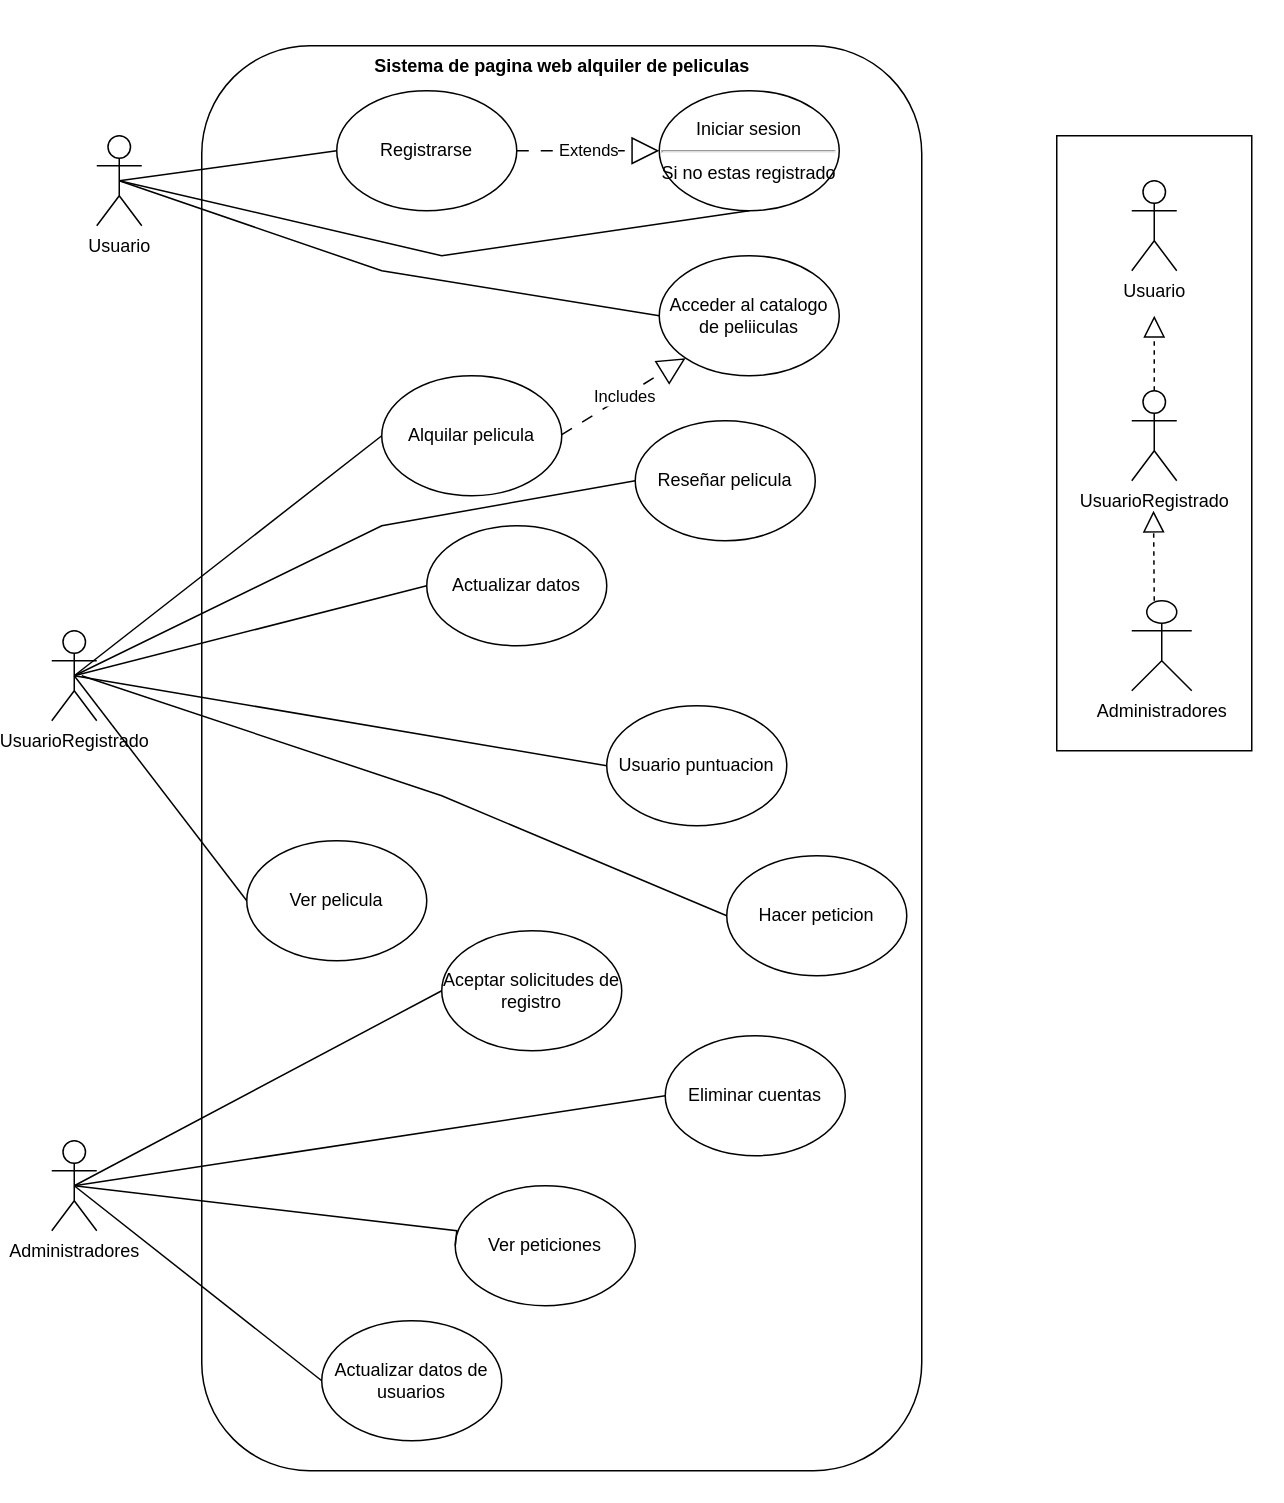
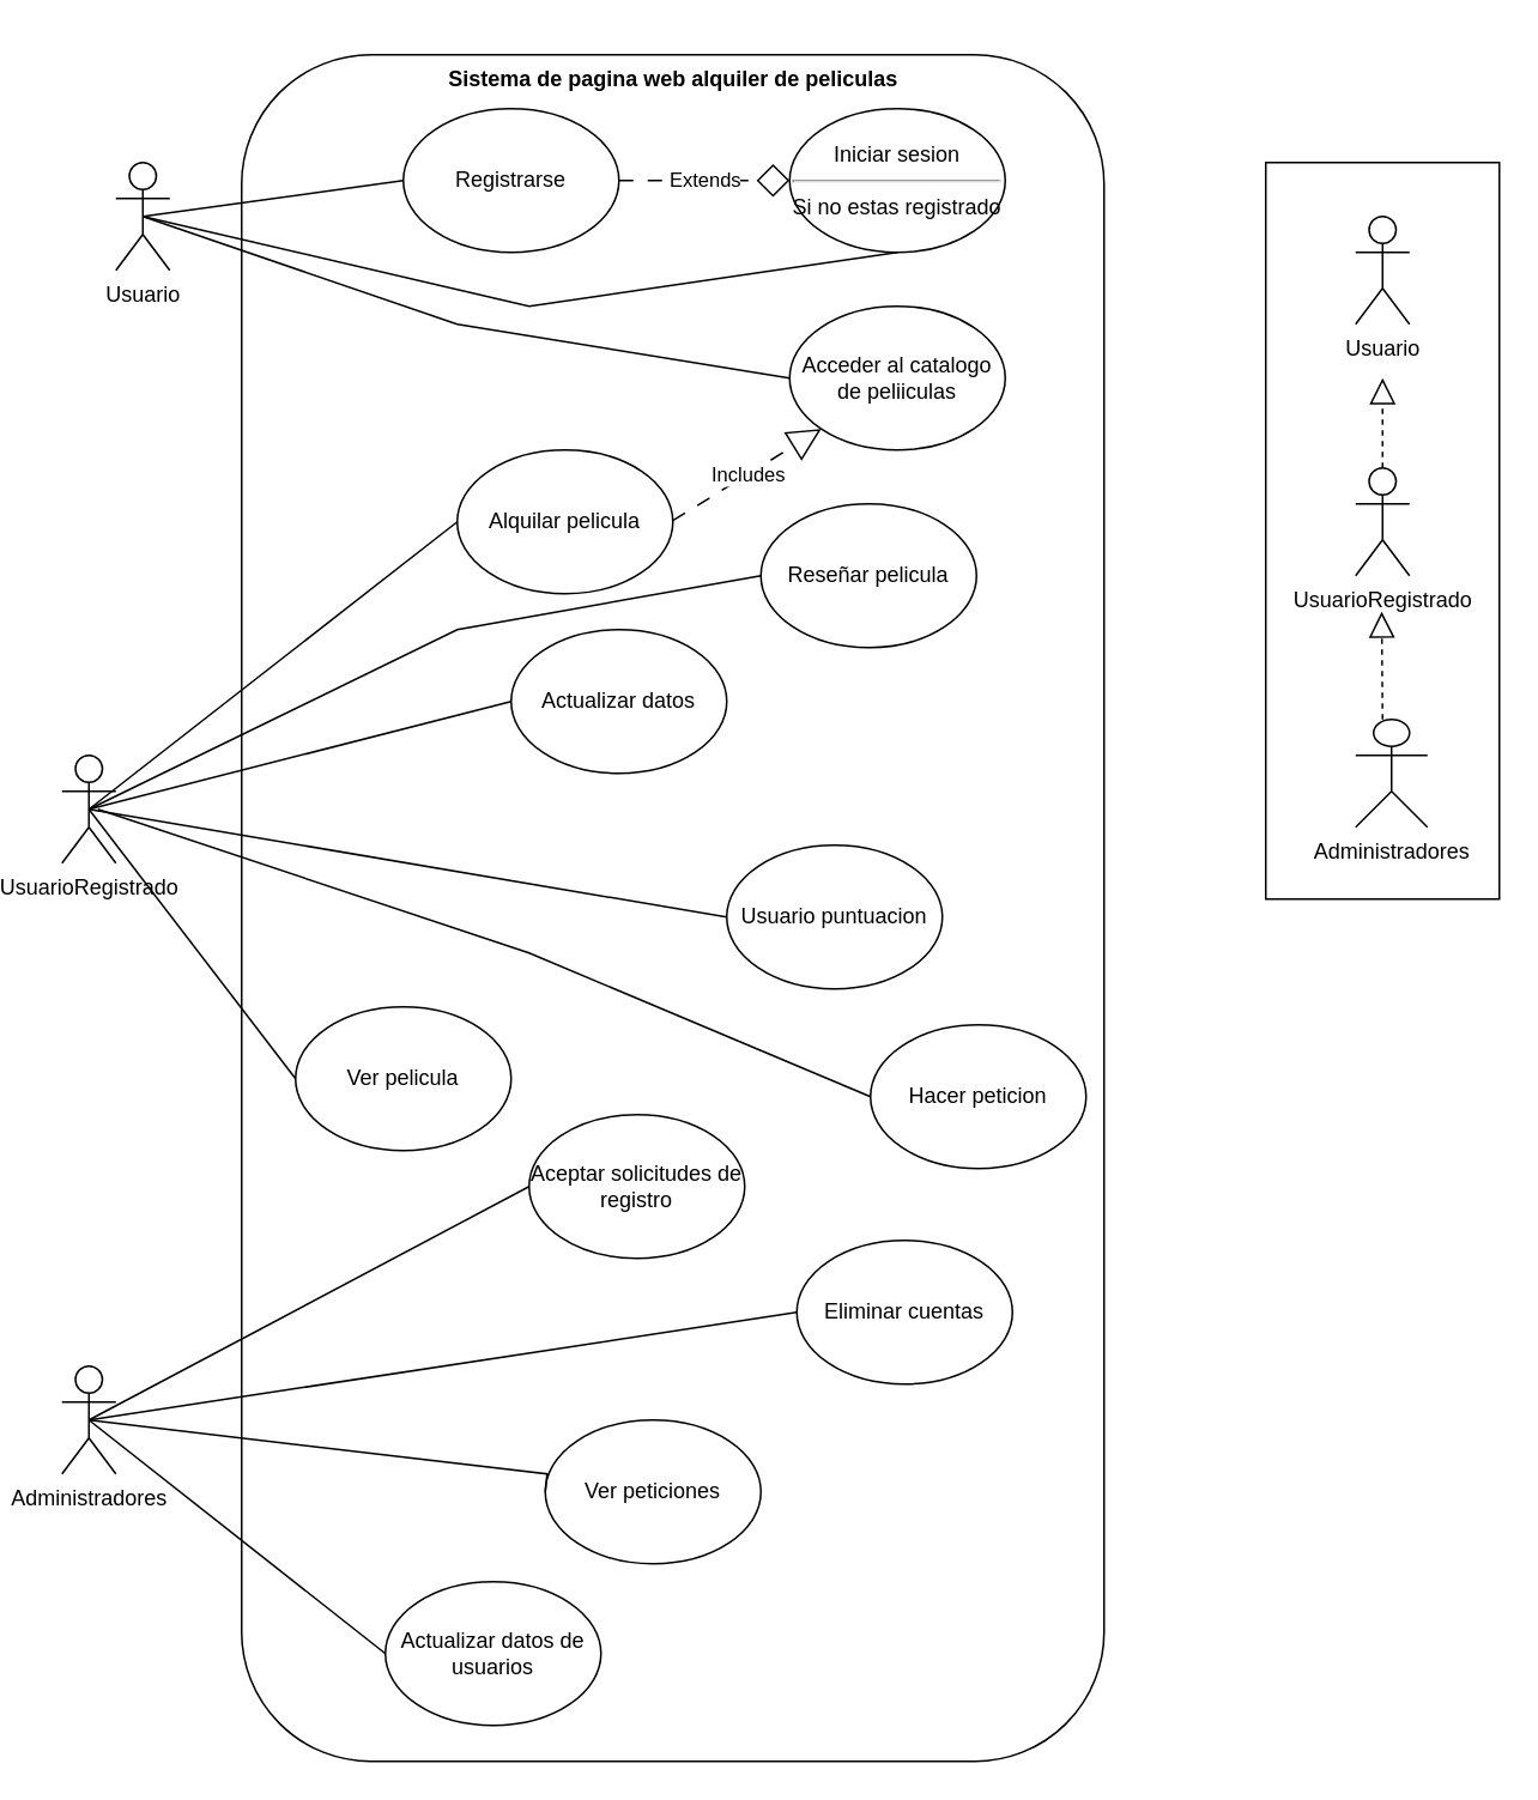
  <mxCell id="0" />
  <mxCell id="1" parent="0" />
  <mxCell id="2" value="" style="rounded=0;whiteSpace=wrap;html=1;" vertex="1" parent="1"><mxGeometry x="690" y="90" width="130" height="410" as="geometry" /></mxCell>
  <mxCell id="3" value="Usuario" style="shape=umlActor;verticalLabelPosition=bottom;verticalAlign=top;html=1;outlineConnect=0;" parent="1" vertex="1"><mxGeometry x="50" y="90" width="30" height="60" as="geometry" /></mxCell>
  <mxCell id="4" value="Administradores" style="shape=umlActor;verticalLabelPosition=bottom;verticalAlign=top;html=1;outlineConnect=0;" parent="1" vertex="1"><mxGeometry x="20" y="760" width="30" height="60" as="geometry" /></mxCell>
  <mxCell id="5" value="" style="rounded=1;whiteSpace=wrap;html=1;shadow=0;" parent="1" vertex="1"><mxGeometry x="120" y="30" width="480" height="950" as="geometry" /></mxCell>
  <mxCell id="6" value="&lt;font style=&quot;font-size: 12px;&quot;&gt;Sistema de pagina web alquiler de peliculas&lt;/font&gt;" style="text;strokeColor=none;fillColor=none;html=1;fontSize=24;fontStyle=1;verticalAlign=middle;align=center;" parent="1" vertex="1"><mxGeometry x="310" y="20" width="100" height="40" as="geometry" /></mxCell>
  <mxCell id="7" value="Registrarse" style="ellipse;whiteSpace=wrap;html=1;" parent="1" vertex="1"><mxGeometry x="210" y="60" width="120" height="80" as="geometry" /></mxCell>
  <mxCell id="8" value="Iniciar sesion&lt;hr&gt;Si no estas registrado" style="ellipse;whiteSpace=wrap;html=1;" parent="1" vertex="1"><mxGeometry x="425" y="60" width="120" height="80" as="geometry" /></mxCell>
- <mxCell id="9" value="Extends" style="endArrow=block;endSize=16;endFill=0;html=1;rounded=0;exitX=1;exitY=0.5;exitDx=0;exitDy=0;entryX=0;entryY=0.5;entryDx=0;entryDy=0;dashed=1;dashPattern=8 8;" parent="1" source="7" target="8" edge="1"><mxGeometry width="160" relative="1" as="geometry"><mxPoint x="374" y="284.5" as="sourcePoint" /><mxPoint x="534" y="284.5" as="targetPoint" /></mxGeometry></mxCell>
+ <mxCell id="9" value="Extends" style="endArrow=diamond;endSize=16;endFill=0;html=1;rounded=0;exitX=1;exitY=0.5;exitDx=0;exitDy=0;entryX=0;entryY=0.5;entryDx=0;entryDy=0;dashed=1;dashPattern=8 8;" parent="1" source="7" target="8" edge="1"><mxGeometry width="160" relative="1" as="geometry"><mxPoint x="374" y="284.5" as="sourcePoint" /><mxPoint x="534" y="284.5" as="targetPoint" /></mxGeometry></mxCell>
  <mxCell id="10" value="" style="endArrow=none;html=1;rounded=0;exitX=0.5;exitY=0.5;exitDx=0;exitDy=0;exitPerimeter=0;entryX=0;entryY=0.5;entryDx=0;entryDy=0;" parent="1" source="3" target="7" edge="1"><mxGeometry width="50" height="50" relative="1" as="geometry"><mxPoint x="490" y="350" as="sourcePoint" /><mxPoint x="540" y="300" as="targetPoint" /></mxGeometry></mxCell>
  <mxCell id="11" value="" style="endArrow=none;html=1;rounded=0;exitX=0.5;exitY=0.5;exitDx=0;exitDy=0;exitPerimeter=0;entryX=0.5;entryY=1;entryDx=0;entryDy=0;" parent="1" source="3" target="8" edge="1"><mxGeometry width="50" height="50" relative="1" as="geometry"><mxPoint x="360" y="350" as="sourcePoint" /><mxPoint x="410" y="300" as="targetPoint" /><Array as="points"><mxPoint x="280" y="170" /></Array></mxGeometry></mxCell>
  <mxCell id="12" value="UsuarioRegistrado" style="shape=umlActor;verticalLabelPosition=bottom;verticalAlign=top;html=1;outlineConnect=0;" parent="1" vertex="1"><mxGeometry x="20" y="420" width="30" height="60" as="geometry" /></mxCell>
  <mxCell id="13" value="Actualizar datos" style="ellipse;whiteSpace=wrap;html=1;" parent="1" vertex="1"><mxGeometry x="270" y="350" width="120" height="80" as="geometry" /></mxCell>
  <mxCell id="14" value="" style="endArrow=none;html=1;rounded=0;entryX=0;entryY=0.5;entryDx=0;entryDy=0;exitX=0.5;exitY=0.5;exitDx=0;exitDy=0;exitPerimeter=0;" parent="1" source="12" target="13" edge="1"><mxGeometry width="50" height="50" relative="1" as="geometry"><mxPoint x="70" y="600" as="sourcePoint" /><mxPoint x="445" y="450" as="targetPoint" /></mxGeometry></mxCell>
  <mxCell id="15" value="Aceptar solicitudes de registro" style="ellipse;whiteSpace=wrap;html=1;" parent="1" vertex="1"><mxGeometry x="280" y="620" width="120" height="80" as="geometry" /></mxCell>
  <mxCell id="16" value="" style="endArrow=none;html=1;rounded=0;entryX=0;entryY=0.5;entryDx=0;entryDy=0;exitX=0.5;exitY=0.5;exitDx=0;exitDy=0;exitPerimeter=0;" parent="1" source="4" target="15" edge="1"><mxGeometry width="50" height="50" relative="1" as="geometry"><mxPoint x="90" y="830" as="sourcePoint" /><mxPoint x="455" y="560" as="targetPoint" /></mxGeometry></mxCell>
  <mxCell id="17" value="Eliminar cuentas" style="ellipse;whiteSpace=wrap;html=1;" parent="1" vertex="1"><mxGeometry x="429" y="690" width="120" height="80" as="geometry" /></mxCell>
  <mxCell id="18" value="Actualizar datos de usuarios" style="ellipse;whiteSpace=wrap;html=1;" parent="1" vertex="1"><mxGeometry x="200" y="880" width="120" height="80" as="geometry" /></mxCell>
  <mxCell id="19" value="" style="endArrow=none;html=1;rounded=0;entryX=0;entryY=0.5;entryDx=0;entryDy=0;exitX=0.5;exitY=0.5;exitDx=0;exitDy=0;exitPerimeter=0;" parent="1" source="4" target="17" edge="1"><mxGeometry width="50" height="50" relative="1" as="geometry"><mxPoint x="80" y="840" as="sourcePoint" /><mxPoint x="455" y="560" as="targetPoint" /></mxGeometry></mxCell>
  <mxCell id="20" value="" style="endArrow=none;html=1;rounded=0;exitX=0.5;exitY=0.5;exitDx=0;exitDy=0;exitPerimeter=0;entryX=0;entryY=0.5;entryDx=0;entryDy=0;" parent="1" source="4" target="18" edge="1"><mxGeometry width="50" height="50" relative="1" as="geometry"><mxPoint x="80" y="840" as="sourcePoint" /><mxPoint x="309" y="680" as="targetPoint" /></mxGeometry></mxCell>
  <mxCell id="21" value="Usuario" style="shape=umlActor;verticalLabelPosition=bottom;verticalAlign=top;html=1;outlineConnect=0;" parent="1" vertex="1"><mxGeometry x="740" y="120" width="30" height="60" as="geometry" /></mxCell>
  <mxCell id="22" value="Administradores" style="shape=umlActor;verticalLabelPosition=bottom;verticalAlign=top;html=1;outlineConnect=0;" parent="1" vertex="1"><mxGeometry x="740" y="400" width="40" height="60" as="geometry" /></mxCell>
  <mxCell id="23" value="UsuarioRegistrado" style="shape=umlActor;verticalLabelPosition=bottom;verticalAlign=top;html=1;outlineConnect=0;" parent="1" vertex="1"><mxGeometry x="740" y="260" width="30" height="60" as="geometry" /></mxCell>
  <mxCell id="24" value="" style="endArrow=block;dashed=1;endFill=0;endSize=12;html=1;rounded=0;exitX=0.5;exitY=0;exitDx=0;exitDy=0;exitPerimeter=0;" parent="1" source="23" edge="1"><mxGeometry width="160" relative="1" as="geometry"><mxPoint x="330" y="390" as="sourcePoint" /><mxPoint x="755" y="210" as="targetPoint" /></mxGeometry></mxCell>
  <mxCell id="25" value="" style="endArrow=block;dashed=1;endFill=0;endSize=12;html=1;rounded=0;" parent="1" edge="1"><mxGeometry width="160" relative="1" as="geometry"><mxPoint x="755" y="400" as="sourcePoint" /><mxPoint x="754.5" y="340" as="targetPoint" /></mxGeometry></mxCell>
  <mxCell id="26" value="Acceder al catalogo de peliiculas" style="ellipse;whiteSpace=wrap;html=1;" vertex="1" parent="1"><mxGeometry x="425" y="170" width="120" height="80" as="geometry" /></mxCell>
  <mxCell id="27" value="" style="endArrow=none;html=1;rounded=0;exitX=0.5;exitY=0.5;exitDx=0;exitDy=0;exitPerimeter=0;entryX=0;entryY=0.5;entryDx=0;entryDy=0;" edge="1" parent="1" source="3" target="26"><mxGeometry width="50" height="50" relative="1" as="geometry"><mxPoint x="710" y="480" as="sourcePoint" /><mxPoint x="760" y="430" as="targetPoint" /><Array as="points"><mxPoint x="240" y="180" /></Array></mxGeometry></mxCell>
  <mxCell id="28" value="Alquilar pelicula" style="ellipse;whiteSpace=wrap;html=1;" vertex="1" parent="1"><mxGeometry x="240" y="250" width="120" height="80" as="geometry" /></mxCell>
  <mxCell id="29" value="" style="endArrow=none;html=1;rounded=0;exitX=0.5;exitY=0.5;exitDx=0;exitDy=0;exitPerimeter=0;entryX=0;entryY=0.5;entryDx=0;entryDy=0;" edge="1" parent="1" source="12" target="28"><mxGeometry width="50" height="50" relative="1" as="geometry"><mxPoint x="310" y="480" as="sourcePoint" /><mxPoint x="360" y="430" as="targetPoint" /></mxGeometry></mxCell>
  <mxCell id="30" value="Includes" style="endArrow=block;endSize=16;endFill=0;html=1;rounded=0;entryX=0;entryY=1;entryDx=0;entryDy=0;dashed=1;dashPattern=8 8;" edge="1" parent="1" target="26"><mxGeometry width="160" relative="1" as="geometry"><mxPoint x="360" y="289.29" as="sourcePoint" /><mxPoint x="520" y="289.29" as="targetPoint" /></mxGeometry></mxCell>
  <mxCell id="31" value="Ver pelicula" style="ellipse;whiteSpace=wrap;html=1;" vertex="1" parent="1"><mxGeometry x="150" y="560" width="120" height="80" as="geometry" /></mxCell>
  <mxCell id="32" value="" style="endArrow=none;html=1;rounded=0;exitX=0.5;exitY=0.5;exitDx=0;exitDy=0;exitPerimeter=0;entryX=0;entryY=0.5;entryDx=0;entryDy=0;" edge="1" parent="1" source="12" target="31"><mxGeometry width="50" height="50" relative="1" as="geometry"><mxPoint x="310" y="480" as="sourcePoint" /><mxPoint x="360" y="430" as="targetPoint" /></mxGeometry></mxCell>
  <mxCell id="33" value="Reseñar pelicula" style="ellipse;whiteSpace=wrap;html=1;" vertex="1" parent="1"><mxGeometry x="409" y="280" width="120" height="80" as="geometry" /></mxCell>
  <mxCell id="34" value="" style="endArrow=none;html=1;rounded=0;exitX=0.5;exitY=0.5;exitDx=0;exitDy=0;exitPerimeter=0;entryX=0;entryY=0.5;entryDx=0;entryDy=0;" edge="1" parent="1" source="12" target="33"><mxGeometry width="50" height="50" relative="1" as="geometry"><mxPoint x="310" y="480" as="sourcePoint" /><mxPoint x="360" y="430" as="targetPoint" /><Array as="points"><mxPoint x="240" y="350" /></Array></mxGeometry></mxCell>
  <mxCell id="35" value="Usuario puntuacion" style="ellipse;whiteSpace=wrap;html=1;" vertex="1" parent="1"><mxGeometry x="390" y="470" width="120" height="80" as="geometry" /></mxCell>
  <mxCell id="36" value="" style="endArrow=none;html=1;rounded=0;exitX=0.5;exitY=0.5;exitDx=0;exitDy=0;exitPerimeter=0;entryX=0;entryY=0.5;entryDx=0;entryDy=0;" edge="1" parent="1" source="12" target="35"><mxGeometry width="50" height="50" relative="1" as="geometry"><mxPoint x="310" y="470" as="sourcePoint" /><mxPoint x="360" y="420" as="targetPoint" /></mxGeometry></mxCell>
  <mxCell id="37" value="Hacer peticion" style="ellipse;whiteSpace=wrap;html=1;" vertex="1" parent="1"><mxGeometry x="470" y="570" width="120" height="80" as="geometry" /></mxCell>
  <mxCell id="38" value="" style="endArrow=none;html=1;rounded=0;entryX=0;entryY=0.5;entryDx=0;entryDy=0;" edge="1" parent="1" target="37"><mxGeometry width="50" height="50" relative="1" as="geometry"><mxPoint x="40" y="450" as="sourcePoint" /><mxPoint x="360" y="420" as="targetPoint" /><Array as="points"><mxPoint x="280" y="530" /></Array></mxGeometry></mxCell>
  <mxCell id="39" value="Ver peticiones" style="ellipse;whiteSpace=wrap;html=1;" vertex="1" parent="1"><mxGeometry x="289" y="790" width="120" height="80" as="geometry" /></mxCell>
  <mxCell id="40" value="" style="endArrow=none;html=1;rounded=0;exitX=0.5;exitY=0.5;exitDx=0;exitDy=0;exitPerimeter=0;entryX=0;entryY=0.5;entryDx=0;entryDy=0;" edge="1" parent="1" source="4" target="39"><mxGeometry width="50" height="50" relative="1" as="geometry"><mxPoint x="45" y="800" as="sourcePoint" /><mxPoint x="460" y="880" as="targetPoint" /><Array as="points"><mxPoint x="290" y="820" /></Array></mxGeometry></mxCell>
